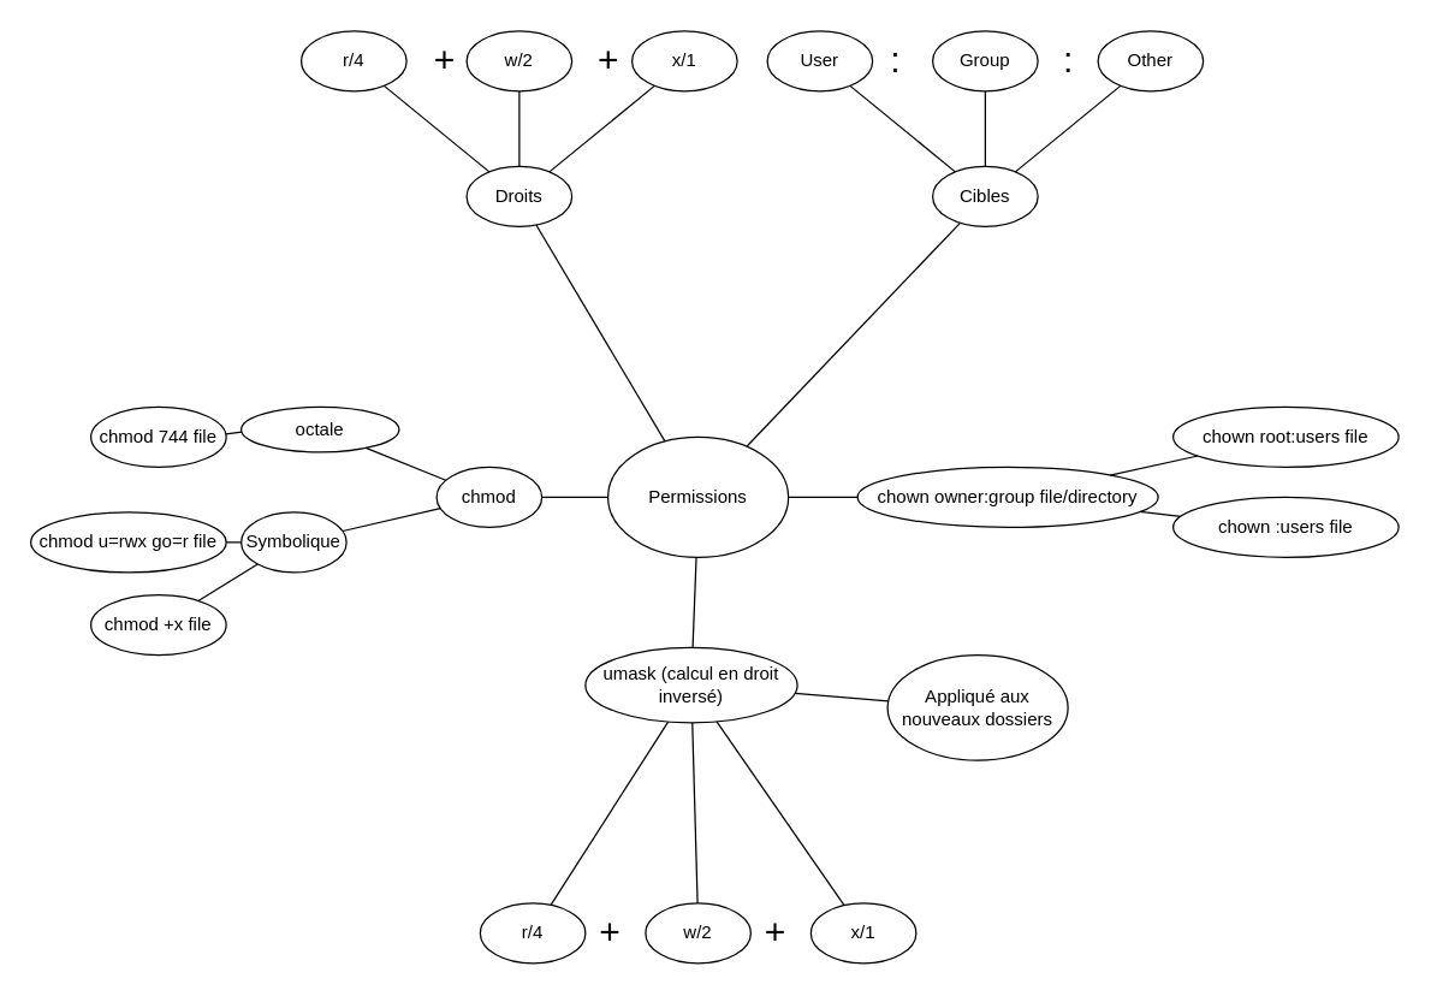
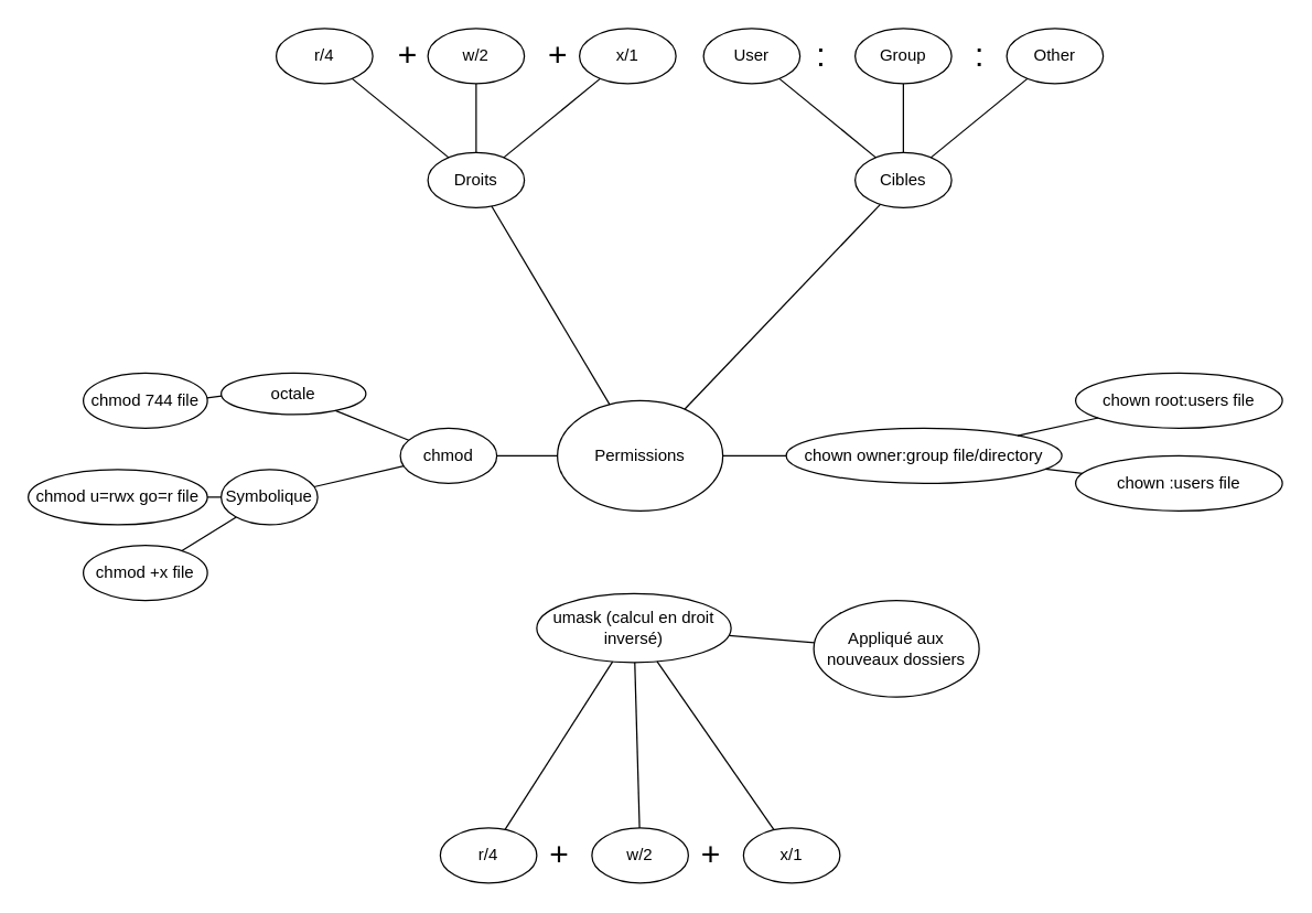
  <mxCell id="0" />
  <mxCell id="1" parent="0" />
  <mxCell id="2" value="Permissions" style="ellipse;whiteSpace=wrap;html=1;" vertex="1" parent="1"><mxGeometry x="404" y="290" width="120" height="80" as="geometry" /></mxCell>
  <mxCell id="3" value="Droits" style="ellipse;whiteSpace=wrap;html=1;direction=west;" vertex="1" parent="1"><mxGeometry x="310" y="110" width="70" height="40" as="geometry" /></mxCell>
  <mxCell id="4" value="r/4" style="ellipse;whiteSpace=wrap;html=1;direction=west;" vertex="1" parent="1"><mxGeometry x="200" y="20" width="70" height="40" as="geometry" /></mxCell>
  <mxCell id="5" value="w/2" style="ellipse;whiteSpace=wrap;html=1;direction=west;" vertex="1" parent="1"><mxGeometry x="310" y="20" width="70" height="40" as="geometry" /></mxCell>
  <mxCell id="6" value="x/1" style="ellipse;whiteSpace=wrap;html=1;direction=west;" vertex="1" parent="1"><mxGeometry x="420" y="20" width="70" height="40" as="geometry" /></mxCell>
  <mxCell id="7" value="" style="endArrow=none;html=1;" edge="1" parent="1" source="3" target="4"><mxGeometry width="50" height="50" relative="1" as="geometry"><mxPoint x="400" y="300" as="sourcePoint" /><mxPoint x="450" y="250" as="targetPoint" /></mxGeometry></mxCell>
  <mxCell id="8" value="" style="endArrow=none;html=1;" edge="1" parent="1" source="3" target="5"><mxGeometry width="50" height="50" relative="1" as="geometry"><mxPoint x="334.993" y="123.59" as="sourcePoint" /><mxPoint x="265.041" y="66.397" as="targetPoint" /></mxGeometry></mxCell>
  <mxCell id="9" value="" style="endArrow=none;html=1;" edge="1" parent="1" source="3" target="6"><mxGeometry width="50" height="50" relative="1" as="geometry"><mxPoint x="360" y="130" as="sourcePoint" /><mxPoint x="275.041" y="76.397" as="targetPoint" /></mxGeometry></mxCell>
  <mxCell id="10" value="" style="endArrow=none;html=1;" edge="1" parent="1" source="3" target="2"><mxGeometry width="50" height="50" relative="1" as="geometry"><mxPoint x="375.007" y="123.59" as="sourcePoint" /><mxPoint x="444.959" y="66.397" as="targetPoint" /></mxGeometry></mxCell>
  <mxCell id="11" value="Cibles" style="ellipse;whiteSpace=wrap;html=1;direction=west;" vertex="1" parent="1"><mxGeometry x="620" y="110" width="70" height="40" as="geometry" /></mxCell>
  <mxCell id="12" value="User" style="ellipse;whiteSpace=wrap;html=1;direction=west;" vertex="1" parent="1"><mxGeometry x="510" y="20" width="70" height="40" as="geometry" /></mxCell>
  <mxCell id="13" value="Group" style="ellipse;whiteSpace=wrap;html=1;direction=west;" vertex="1" parent="1"><mxGeometry x="620" y="20" width="70" height="40" as="geometry" /></mxCell>
  <mxCell id="14" value="Other" style="ellipse;whiteSpace=wrap;html=1;direction=west;" vertex="1" parent="1"><mxGeometry x="730" y="20" width="70" height="40" as="geometry" /></mxCell>
  <mxCell id="15" value="" style="endArrow=none;html=1;" edge="1" parent="1" source="11" target="12"><mxGeometry width="50" height="50" relative="1" as="geometry"><mxPoint x="710" y="300" as="sourcePoint" /><mxPoint x="760" y="250" as="targetPoint" /></mxGeometry></mxCell>
  <mxCell id="16" value="" style="endArrow=none;html=1;" edge="1" parent="1" source="11" target="13"><mxGeometry width="50" height="50" relative="1" as="geometry"><mxPoint x="644.993" y="123.59" as="sourcePoint" /><mxPoint x="575.041" y="66.397" as="targetPoint" /></mxGeometry></mxCell>
  <mxCell id="17" value="" style="endArrow=none;html=1;" edge="1" parent="1" source="11" target="14"><mxGeometry width="50" height="50" relative="1" as="geometry"><mxPoint x="670" y="130" as="sourcePoint" /><mxPoint x="585.041" y="76.397" as="targetPoint" /></mxGeometry></mxCell>
  <mxCell id="18" value="" style="endArrow=none;html=1;" edge="1" parent="1" source="11" target="2"><mxGeometry width="50" height="50" relative="1" as="geometry"><mxPoint x="366.226" y="158.943" as="sourcePoint" /><mxPoint x="451.877" y="302.818" as="targetPoint" /></mxGeometry></mxCell>
  <mxCell id="19" value="&lt;font style=&quot;font-size: 24px&quot;&gt;+&lt;/font&gt;" style="text;html=1;align=center;verticalAlign=middle;resizable=0;points=[];autosize=1;" vertex="1" parent="1"><mxGeometry x="280" y="30" width="30" height="20" as="geometry" /></mxCell>
  <mxCell id="20" value="&lt;font style=&quot;font-size: 24px&quot;&gt;+&lt;/font&gt;" style="text;html=1;align=center;verticalAlign=middle;resizable=0;points=[];autosize=1;" vertex="1" parent="1"><mxGeometry x="389" y="30" width="30" height="20" as="geometry" /></mxCell>
  <mxCell id="21" value="&lt;font style=&quot;font-size: 24px&quot;&gt;:&lt;/font&gt;" style="text;html=1;align=center;verticalAlign=middle;resizable=0;points=[];autosize=1;" vertex="1" parent="1"><mxGeometry x="585" y="30" width="20" height="20" as="geometry" /></mxCell>
  <mxCell id="22" value="&lt;font style=&quot;font-size: 24px&quot;&gt;:&lt;/font&gt;" style="text;html=1;align=center;verticalAlign=middle;resizable=0;points=[];autosize=1;" vertex="1" parent="1"><mxGeometry x="700" y="30" width="20" height="20" as="geometry" /></mxCell>
  <mxCell id="23" value="umask (calcul en droit inversé)" style="ellipse;whiteSpace=wrap;html=1;direction=west;" vertex="1" parent="1"><mxGeometry x="389" y="430" width="141" height="50" as="geometry" /></mxCell>
  <mxCell id="24" value="r/4" style="ellipse;whiteSpace=wrap;html=1;direction=west;" vertex="1" parent="1"><mxGeometry x="319" y="600" width="70" height="40" as="geometry" /></mxCell>
  <mxCell id="25" value="w/2" style="ellipse;whiteSpace=wrap;html=1;direction=west;" vertex="1" parent="1"><mxGeometry x="429" y="600" width="70" height="40" as="geometry" /></mxCell>
  <mxCell id="26" value="x/1" style="ellipse;whiteSpace=wrap;html=1;direction=west;" vertex="1" parent="1"><mxGeometry x="539" y="600" width="70" height="40" as="geometry" /></mxCell>
  <mxCell id="27" value="" style="endArrow=none;html=1;" edge="1" parent="1" source="24" target="23"><mxGeometry width="50" height="50" relative="1" as="geometry"><mxPoint x="366.226" y="158.943" as="sourcePoint" /><mxPoint x="451.877" y="302.818" as="targetPoint" /></mxGeometry></mxCell>
  <mxCell id="28" value="" style="endArrow=none;html=1;" edge="1" parent="1" source="25" target="23"><mxGeometry width="50" height="50" relative="1" as="geometry"><mxPoint x="375.95" y="611.202" as="sourcePoint" /><mxPoint x="453.981" y="489.387" as="targetPoint" /></mxGeometry></mxCell>
  <mxCell id="29" value="" style="endArrow=none;html=1;" edge="1" parent="1" source="26" target="23"><mxGeometry width="50" height="50" relative="1" as="geometry"><mxPoint x="385.95" y="621.202" as="sourcePoint" /><mxPoint x="463.981" y="499.387" as="targetPoint" /></mxGeometry></mxCell>
- <mxCell id="30" value="" style="endArrow=none;html=1;" edge="1" parent="1" source="23" target="2"><mxGeometry width="50" height="50" relative="1" as="geometry"><mxPoint x="571.116" y="611.404" as="sourcePoint" /><mxPoint x="486.277" y="489.282" as="targetPoint" /></mxGeometry></mxCell>
  <mxCell id="31" value="Appliqué aux nouveaux dossiers" style="ellipse;whiteSpace=wrap;html=1;direction=west;" vertex="1" parent="1"><mxGeometry x="590" y="435" width="120" height="70" as="geometry" /></mxCell>
  <mxCell id="32" value="" style="endArrow=none;html=1;" edge="1" parent="1" source="31" target="23"><mxGeometry width="50" height="50" relative="1" as="geometry"><mxPoint x="571.116" y="611.404" as="sourcePoint" /><mxPoint x="486.277" y="489.282" as="targetPoint" /></mxGeometry></mxCell>
  <mxCell id="33" value="&lt;font style=&quot;font-size: 24px&quot;&gt;+&lt;/font&gt;" style="text;html=1;align=center;verticalAlign=middle;resizable=0;points=[];autosize=1;" vertex="1" parent="1"><mxGeometry x="390" y="610" width="30" height="20" as="geometry" /></mxCell>
  <mxCell id="34" value="&lt;font style=&quot;font-size: 24px&quot;&gt;+&lt;/font&gt;" style="text;html=1;align=center;verticalAlign=middle;resizable=0;points=[];autosize=1;" vertex="1" parent="1"><mxGeometry x="500" y="610" width="30" height="20" as="geometry" /></mxCell>
  <mxCell id="35" value="chmod" style="ellipse;whiteSpace=wrap;html=1;direction=west;" vertex="1" parent="1"><mxGeometry x="290" y="310" width="70" height="40" as="geometry" /></mxCell>
  <mxCell id="36" value="octale" style="ellipse;whiteSpace=wrap;html=1;direction=west;" vertex="1" parent="1"><mxGeometry x="160" y="270" width="105" height="30" as="geometry" /></mxCell>
  <mxCell id="37" value="chmod 744 file" style="ellipse;whiteSpace=wrap;html=1;direction=west;" vertex="1" parent="1"><mxGeometry x="60" y="270" width="90" height="40" as="geometry" /></mxCell>
  <mxCell id="38" value="" style="endArrow=none;html=1;" edge="1" parent="1" source="2" target="35"><mxGeometry width="50" height="50" relative="1" as="geometry"><mxPoint x="470.382" y="440.002" as="sourcePoint" /><mxPoint x="472.72" y="379.991" as="targetPoint" /></mxGeometry></mxCell>
  <mxCell id="39" value="" style="endArrow=none;html=1;" edge="1" parent="1" source="35" target="36"><mxGeometry width="50" height="50" relative="1" as="geometry"><mxPoint x="320" y="330" as="sourcePoint" /><mxPoint x="370" y="340" as="targetPoint" /></mxGeometry></mxCell>
  <mxCell id="40" value="" style="endArrow=none;html=1;" edge="1" parent="1" source="36" target="37"><mxGeometry width="50" height="50" relative="1" as="geometry"><mxPoint x="304.079" y="330.63" as="sourcePoint" /><mxPoint x="235.816" y="309.482" as="targetPoint" /></mxGeometry></mxCell>
  <mxCell id="41" value="Symbolique" style="ellipse;whiteSpace=wrap;html=1;direction=west;" vertex="1" parent="1"><mxGeometry x="160" y="340" width="70" height="40" as="geometry" /></mxCell>
  <mxCell id="42" value="" style="endArrow=none;html=1;" edge="1" parent="1" source="35" target="41"><mxGeometry width="50" height="50" relative="1" as="geometry"><mxPoint x="304.079" y="330.63" as="sourcePoint" /><mxPoint x="235.816" y="309.482" as="targetPoint" /></mxGeometry></mxCell>
  <mxCell id="43" value="chmod u=rwx go=r file" style="ellipse;whiteSpace=wrap;html=1;direction=west;" vertex="1" parent="1"><mxGeometry x="20" y="340" width="130" height="40" as="geometry" /></mxCell>
  <mxCell id="44" value="" style="endArrow=none;html=1;" edge="1" parent="1" source="43" target="41"><mxGeometry width="50" height="50" relative="1" as="geometry"><mxPoint x="302.469" y="347.378" as="sourcePoint" /><mxPoint x="237.453" y="362.511" as="targetPoint" /></mxGeometry></mxCell>
  <mxCell id="45" value="chmod +x file" style="ellipse;whiteSpace=wrap;html=1;direction=west;" vertex="1" parent="1"><mxGeometry x="60" y="395" width="90" height="40" as="geometry" /></mxCell>
  <mxCell id="46" value="" style="endArrow=none;html=1;" edge="1" parent="1" source="41" target="45"><mxGeometry width="50" height="50" relative="1" as="geometry"><mxPoint x="302.469" y="347.378" as="sourcePoint" /><mxPoint x="237.453" y="362.511" as="targetPoint" /></mxGeometry></mxCell>
  <mxCell id="47" value="chown owner:group file/directory" style="ellipse;whiteSpace=wrap;html=1;direction=west;" vertex="1" parent="1"><mxGeometry x="570" y="310" width="200" height="40" as="geometry" /></mxCell>
  <mxCell id="48" value="" style="endArrow=none;html=1;" edge="1" parent="1" source="47" target="2"><mxGeometry width="50" height="50" relative="1" as="geometry"><mxPoint x="648.277" y="157.569" as="sourcePoint" /><mxPoint x="506.223" y="306.258" as="targetPoint" /></mxGeometry></mxCell>
  <mxCell id="49" value="chown root:users file" style="ellipse;whiteSpace=wrap;html=1;direction=west;" vertex="1" parent="1"><mxGeometry x="780" y="270" width="150" height="40" as="geometry" /></mxCell>
  <mxCell id="50" value="" style="endArrow=none;html=1;" edge="1" parent="1" source="49" target="47"><mxGeometry width="50" height="50" relative="1" as="geometry"><mxPoint x="580" y="340" as="sourcePoint" /><mxPoint x="534" y="340" as="targetPoint" /></mxGeometry></mxCell>
  <mxCell id="51" value="chown :users file" style="ellipse;whiteSpace=wrap;html=1;direction=west;" vertex="1" parent="1"><mxGeometry x="780" y="330" width="150" height="40" as="geometry" /></mxCell>
  <mxCell id="52" value="" style="endArrow=none;html=1;" edge="1" parent="1" source="51" target="47"><mxGeometry width="50" height="50" relative="1" as="geometry"><mxPoint x="806.471" y="312.506" as="sourcePoint" /><mxPoint x="747.904" y="325.318" as="targetPoint" /></mxGeometry></mxCell>
